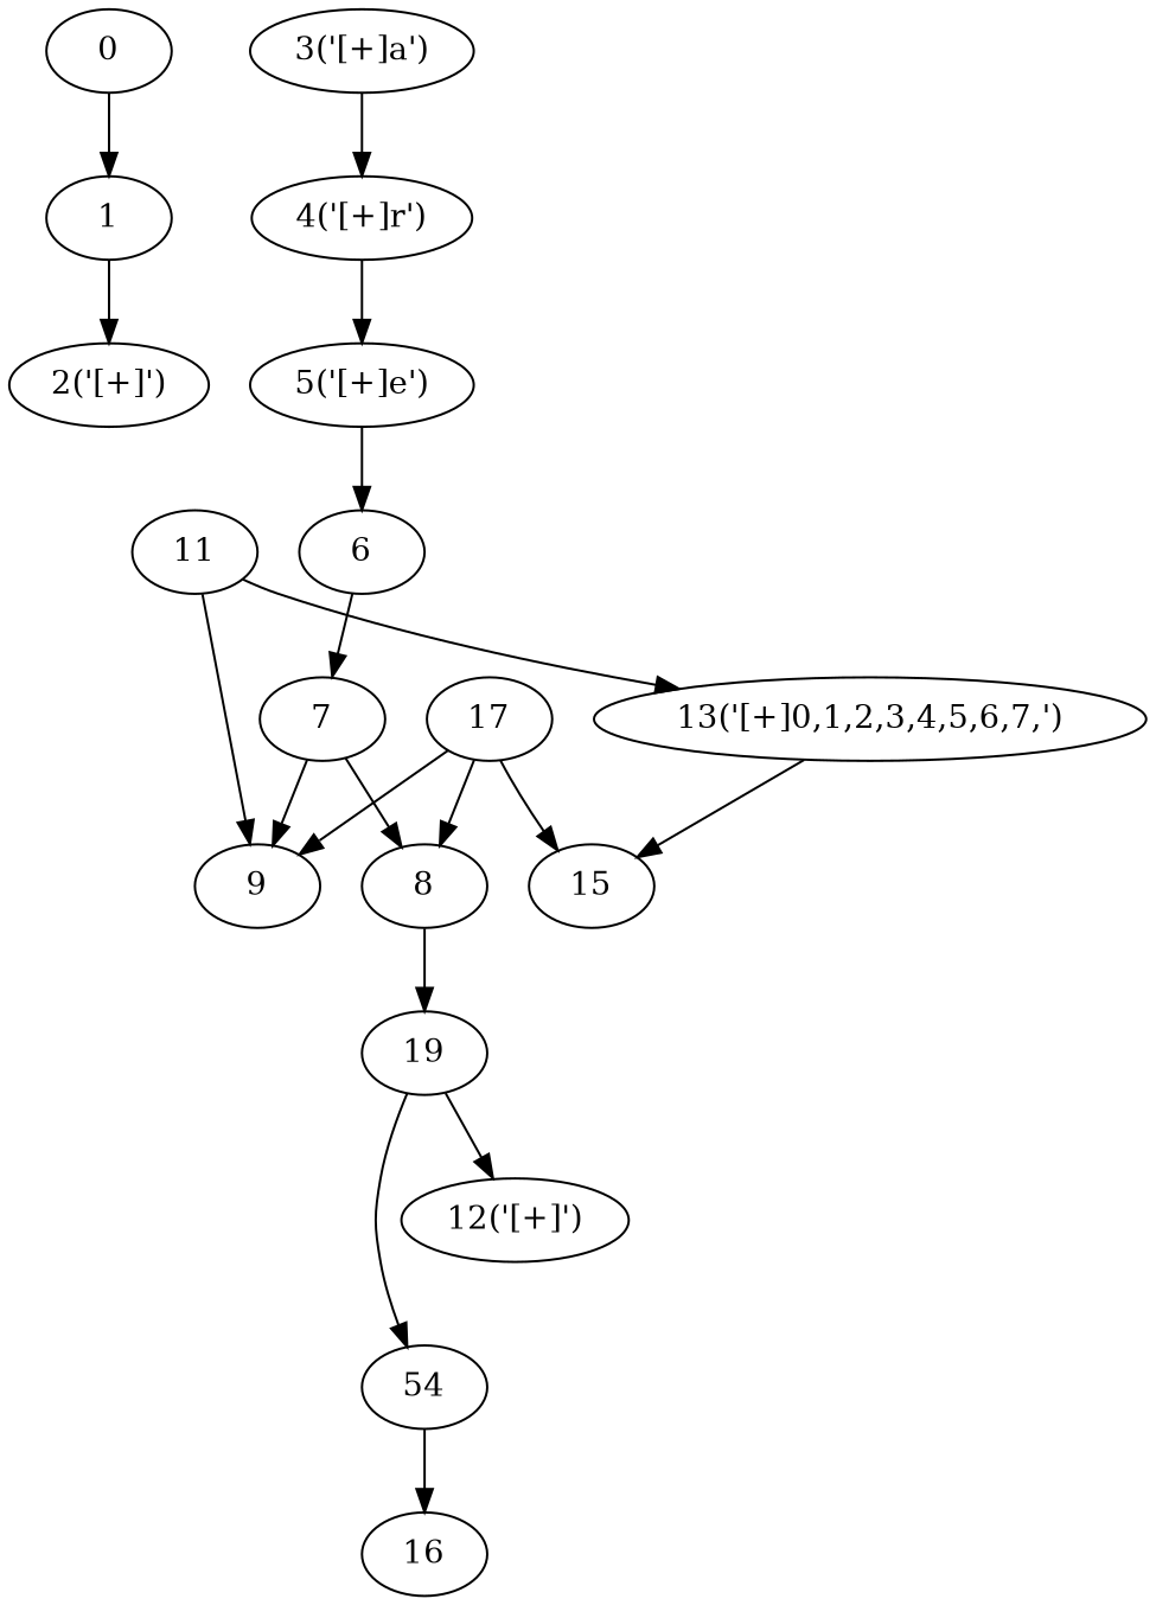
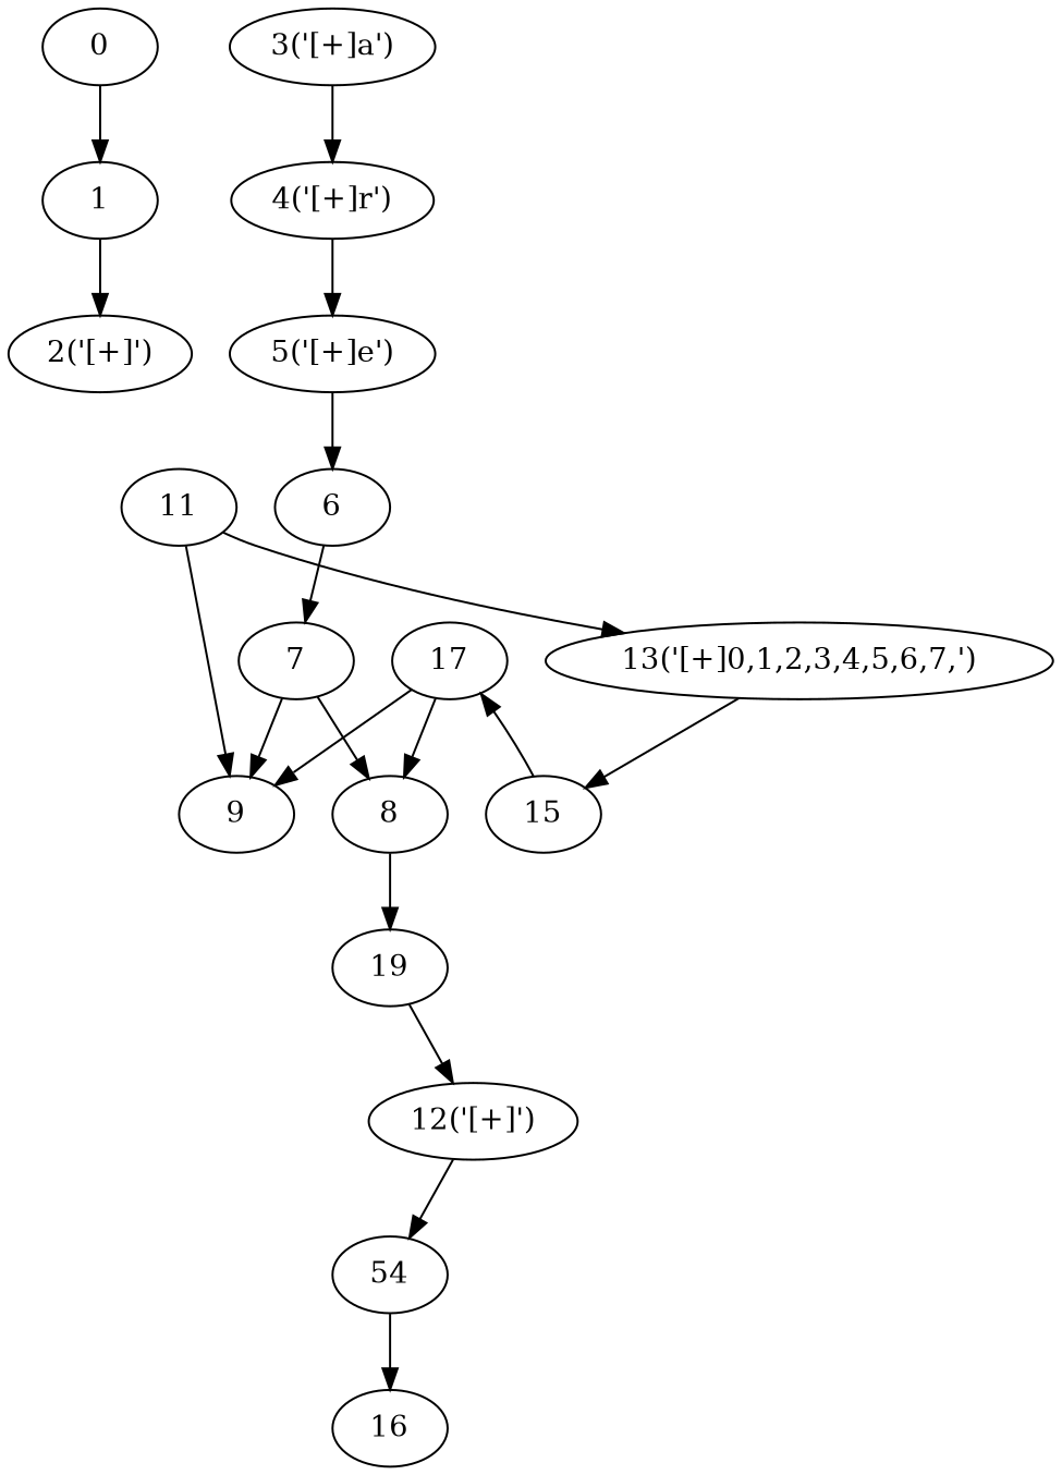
  digraph {
    0
    1
    n3 [label="2('[+]')"]
    n4 [label="3('[+]a')"]
    n5 [label="4('[+]r')"]
    n6 [label="5('[+]e')"]
    6
    7
    8
    9
    n11 [label=19]
    n12 [label="12('[+]')"]
    11
    n14 [label="13('[+]0,1,2,3,4,5,6,7,')"]
    n15 [label=54]
    15
    16
    17
    0 -> 1
    1 -> n3
    n4 -> n5
    n5 -> n6
    n6 -> 6
    6 -> 7
    7 -> 8
    7 -> 9
    8 -> n11
    n11 -> n12
-   n11 -> n15
+   n12 -> n15
    11 -> 9
    11 -> n14
    n14 -> 15
    n15 -> 16
-   17 -> 15
+   15 -> 17
    17 -> 8
    17 -> 9
  }
